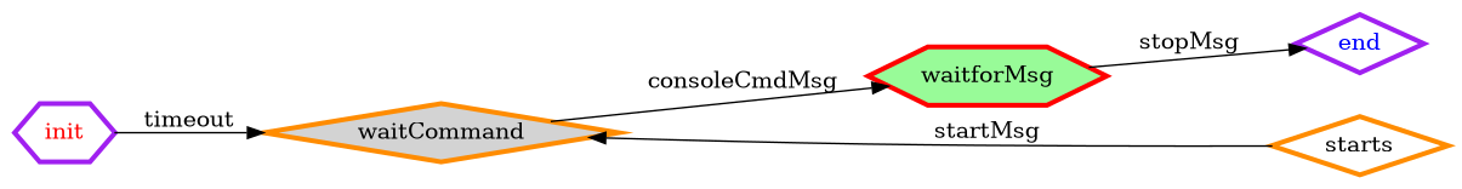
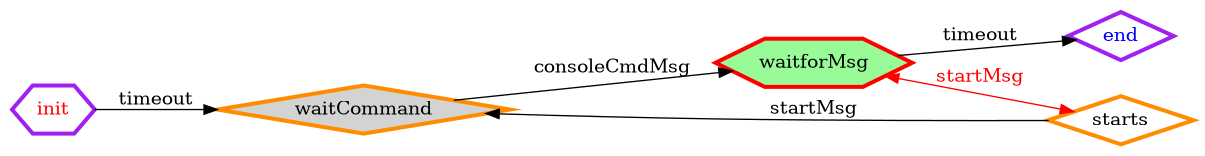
  digraph {
    rankdir=LR
    node [color=purple fillcolor=white fontcolor=black penwidth=3 shape=diamond style=filled]
    edge [color=black fontcolor=black]
    init [fontcolor=red shape=hexagon]
    waitCommand [color=darkorange fillcolor=lightgrey]
    waitforMsg [color=red fillcolor=palegreen shape=hexagon]
    starts [color=darkorange]
    end [fontcolor=blue]
    init -> waitCommand [label=timeout]
    waitCommand -> waitforMsg [label=consoleCmdMsg]
-   waitforMsg -> end [label=stopMsg]
+   waitforMsg -> starts [color=red dir=both fontcolor=red label=startMsg]
+   waitforMsg -> end [label=timeout]
    starts -> waitCommand [label=startMsg]
  }
